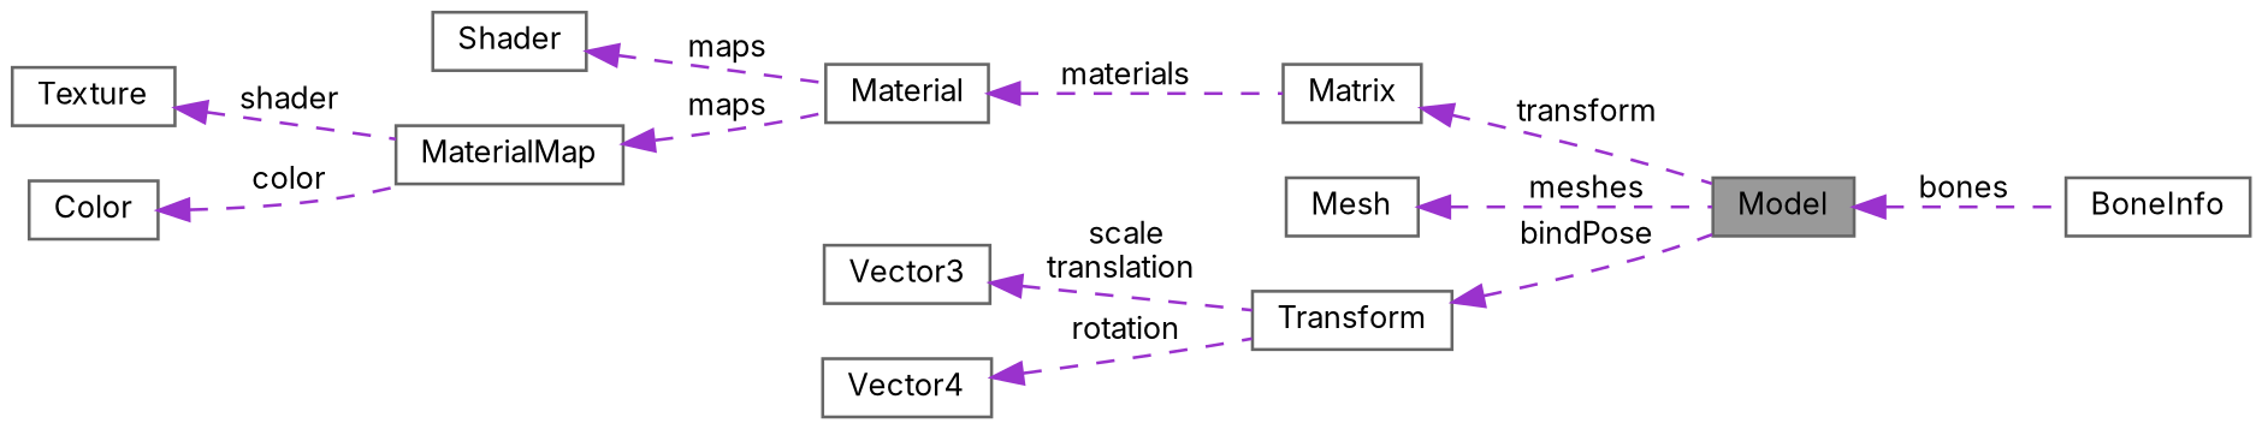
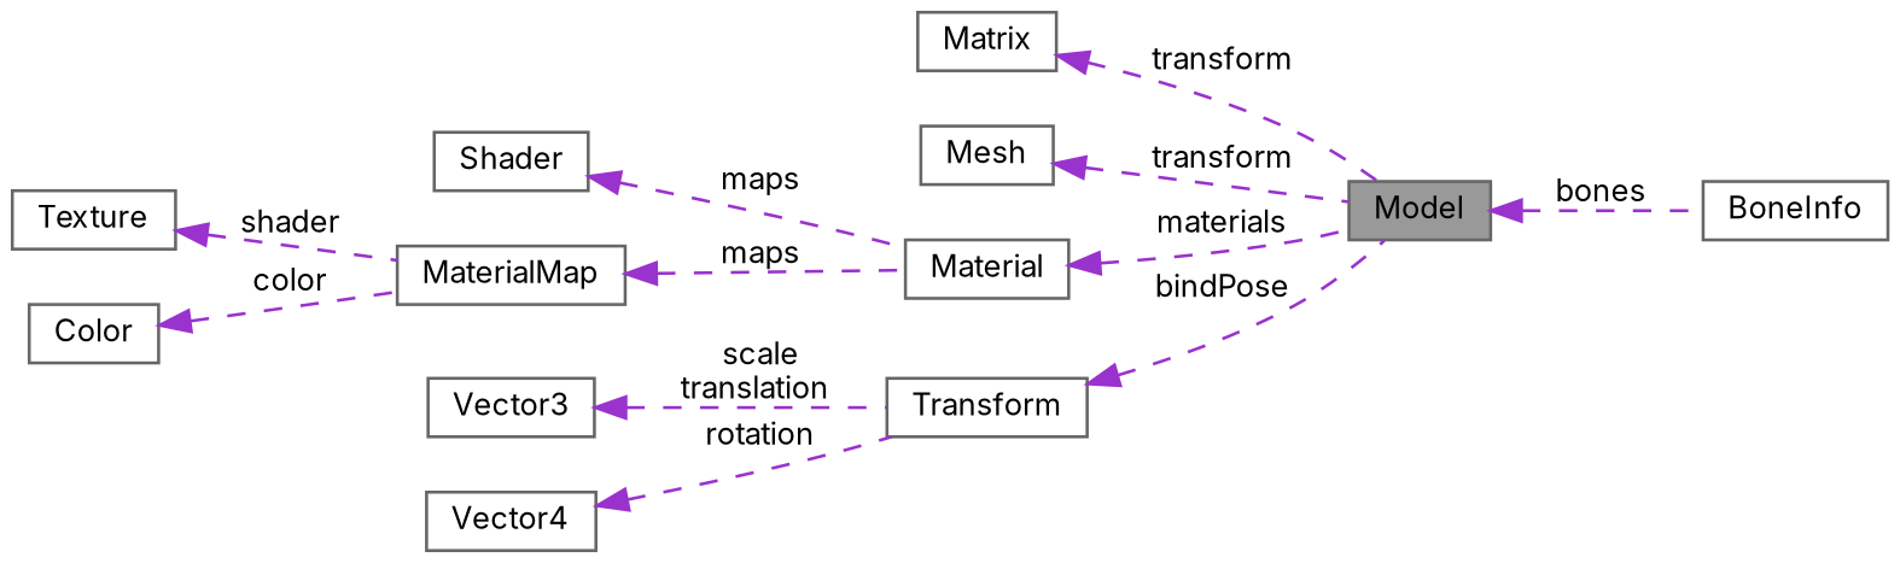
  digraph {
    fontname=Inter
    rankdir=LR
    node [color=gray40 fillcolor=white fontname=Inter fontsize=10 shape=box style=filled]
    edge [color=darkorchid3 dir=back fontname=Inter fontsize=10 labelfontname=Helvetica labelfontsize=10 style=dashed]
    n1 [fillcolor=grey60 fontcolor=black height=0.2 label=Model width=0.4]
    n2 [height=0.2 label=BoneInfo width=0.4]
    n3 [height=0.2 label=Matrix width=0.4]
    n4 [height=0.2 label=Mesh width=0.4]
    n5 [height=0.2 label=Material width=0.4]
    n6 [height=0.2 label=Shader width=0.4]
    n7 [height=0.2 label=MaterialMap width=0.4]
    n8 [height=0.2 label=Texture width=0.4]
    n9 [height=0.2 label=Color width=0.4]
    n10 [height=0.2 label=Transform width=0.4]
    n11 [height=0.2 label=Vector3 width=0.4]
    n12 [height=0.2 label=Vector4 width=0.4]
    n1 -> n2 [label=" bones"]
    n3 -> n1 [label=" transform"]
-   n4 -> n1 [label=" meshes"]
-   n5 -> n3 [label=" materials"]
+   n4 -> n1 [label=" transform"]
+   n5 -> n1 [label=" materials"]
    n6 -> n5 [label=" maps"]
    n7 -> n5 [label=" maps"]
    n8 -> n7 [label=" shader"]
    n9 -> n7 [label=" color"]
    n10 -> n1 [label=" bindPose"]
    n11 -> n10 [label=" scale\ntranslation"]
    n12 -> n10 [label=" rotation"]
  }
